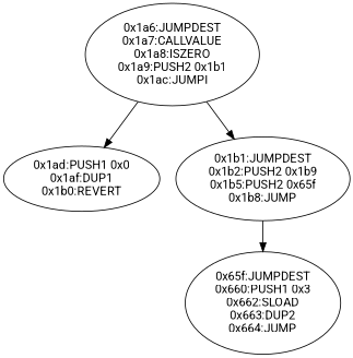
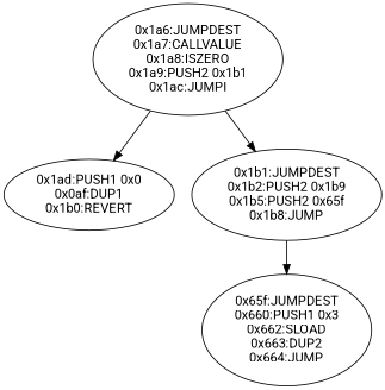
  digraph {
    fontname=Roboto
    node [fontname=Roboto]
    edge [fontname=Roboto]
    n1 [label="0x1a6:JUMPDEST\n0x1a7:CALLVALUE\n0x1a8:ISZERO\n0x1a9:PUSH2 0x1b1\n0x1ac:JUMPI"]
-   n2 [label="0x1ad:PUSH1 0x0\n0x1af:DUP1\n0x1b0:REVERT"]
+   n2 [label="0x1ad:PUSH1 0x0\n0x0af:DUP1\n0x1b0:REVERT"]
    n3 [label="0x1b1:JUMPDEST\n0x1b2:PUSH2 0x1b9\n0x1b5:PUSH2 0x65f\n0x1b8:JUMP"]
    n4 [label="0x65f:JUMPDEST\n0x660:PUSH1 0x3\n0x662:SLOAD\n0x663:DUP2\n0x664:JUMP"]
    n1 -> n2
    n1 -> n3
    n3 -> n4
  }
